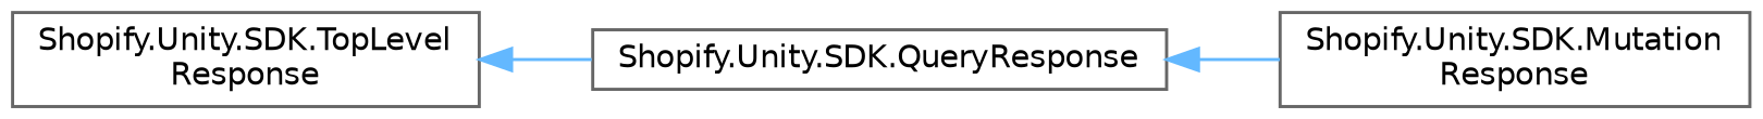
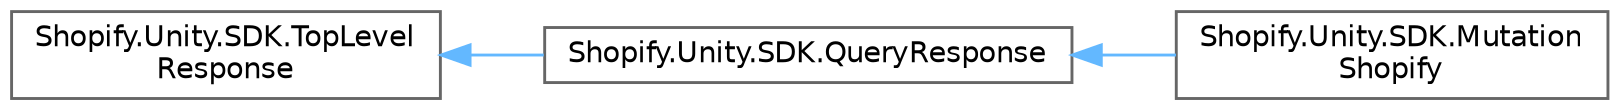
  digraph {
    rankdir=LR
    node [color=grey40 fillcolor=white fontname=Helvetica fontsize=10 shape=box style=filled]
    edge [color=steelblue1 dir=back fontname=Helvetica fontsize=10 labelfontname=Helvetica labelfontsize=10 style=solid]
    n1 [height=0.2 label="Shopify.Unity.SDK.TopLevel\lResponse" width=0.4]
    n2 [height=0.2 label="Shopify.Unity.SDK.QueryResponse" width=0.4]
-   n3 [height=0.2 label="Shopify.Unity.SDK.Mutation\lResponse" width=0.4]
+   n3 [height=0.2 label="Shopify.Unity.SDK.Mutation\lShopify" width=0.4]
    n1 -> n2
    n2 -> n3
  }
